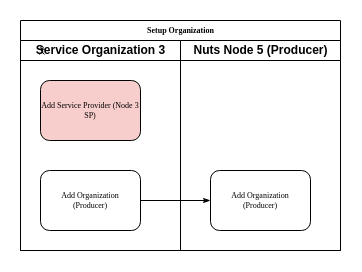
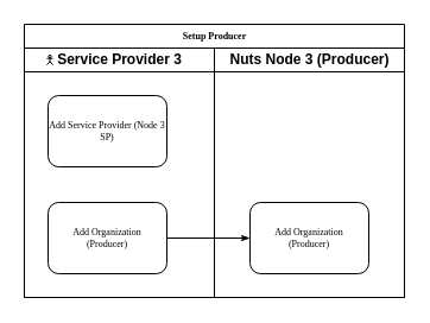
  <mxCell id="0" />
  <mxCell id="1" parent="0" />
- <mxCell id="2" value="Setup Organization" style="swimlane;html=1;childLayout=stackLayout;startSize=20;rounded=0;shadow=0;labelBackgroundColor=none;strokeWidth=1;fontFamily=Verdana;fontSize=8;align=center;" parent="1" vertex="1"><mxGeometry x="20" y="20" width="320" height="230" as="geometry" /></mxCell>
- <mxCell id="3" value="Service Organization 3" style="swimlane;html=1;startSize=20;" parent="2" vertex="1"><mxGeometry y="20" width="160" height="210" as="geometry" /></mxCell>
+ <mxCell id="2" value="Setup Producer" style="swimlane;html=1;childLayout=stackLayout;startSize=20;rounded=0;shadow=0;labelBackgroundColor=none;strokeWidth=1;fontFamily=Verdana;fontSize=8;align=center;" parent="1" vertex="1"><mxGeometry x="20" y="20" width="320" height="230" as="geometry" /></mxCell>
+ <mxCell id="3" value="Service Provider 3" style="swimlane;html=1;startSize=20;" parent="2" vertex="1"><mxGeometry y="20" width="160" height="210" as="geometry" /></mxCell>
  <mxCell id="4" value="" style="shape=umlActor;verticalLabelPosition=bottom;verticalAlign=top;html=1;outlineConnect=0;" vertex="1" parent="3"><mxGeometry x="19" y="6" width="5" height="8" as="geometry" /></mxCell>
- <mxCell id="5" value="Nuts Node 5 (Producer)" style="swimlane;html=1;startSize=20;" parent="2" vertex="1"><mxGeometry x="160" y="20" width="160" height="210" as="geometry" /></mxCell>
- <mxCell id="6" value="Add Service Provider (Node 3 SP)" style="rounded=1;whiteSpace=wrap;html=1;shadow=0;labelBackgroundColor=none;strokeWidth=1;fontFamily=Verdana;fontSize=8;align=center;fillColor=#f8cecc;" vertex="1" parent="5"><mxGeometry x="-140" y="40" width="100" height="60" as="geometry" /></mxCell>
+ <mxCell id="5" value="Nuts Node 3 (Producer)" style="swimlane;html=1;startSize=20;" parent="2" vertex="1"><mxGeometry x="160" y="20" width="160" height="210" as="geometry" /></mxCell>
+ <mxCell id="6" value="Add Service Provider (Node 3 SP)" style="rounded=1;whiteSpace=wrap;html=1;shadow=0;labelBackgroundColor=none;strokeWidth=1;fontFamily=Verdana;fontSize=8;align=center;" vertex="1" parent="5"><mxGeometry x="-140" y="40" width="100" height="60" as="geometry" /></mxCell>
  <mxCell id="7" value="Add Organization&lt;br&gt;(Producer)" style="rounded=1;whiteSpace=wrap;html=1;shadow=0;labelBackgroundColor=none;strokeWidth=1;fontFamily=Verdana;fontSize=8;align=center;" vertex="1" parent="5"><mxGeometry x="-140" y="130" width="100" height="60" as="geometry" /></mxCell>
  <mxCell id="8" style="edgeStyle=orthogonalEdgeStyle;rounded=1;html=1;labelBackgroundColor=none;startArrow=none;startFill=0;startSize=5;endArrow=classicThin;endFill=1;endSize=5;jettySize=auto;orthogonalLoop=1;strokeWidth=1;fontFamily=Verdana;fontSize=8" edge="1" parent="5" source="7" target="9"><mxGeometry relative="1" as="geometry" /></mxCell>
  <mxCell id="9" value="Add Organization&lt;br&gt;(Producer)" style="rounded=1;whiteSpace=wrap;html=1;shadow=0;labelBackgroundColor=none;strokeWidth=1;fontFamily=Verdana;fontSize=8;align=center;" vertex="1" parent="5"><mxGeometry x="30" y="130" width="100" height="60" as="geometry" /></mxCell>
